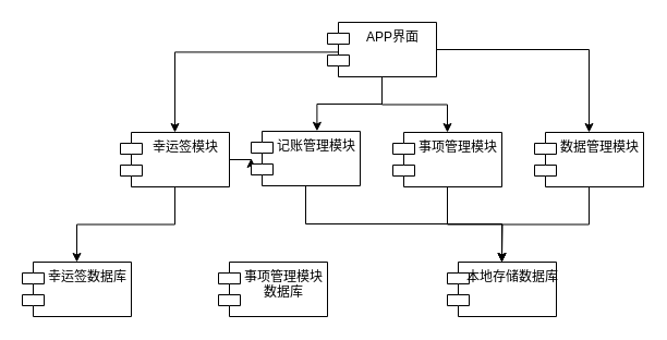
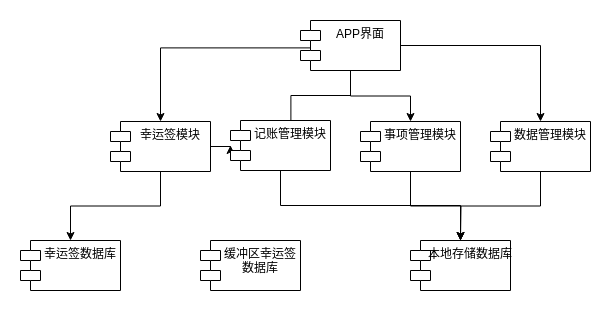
  <mxCell id="0" />
  <mxCell id="1" parent="0" />
  <mxCell id="2" style="edgeStyle=orthogonalEdgeStyle;rounded=0;orthogonalLoop=1;jettySize=auto;html=1;entryX=0.5;entryY=0;entryDx=0;entryDy=0;" parent="1" source="6" target="13" edge="1"><mxGeometry relative="1" as="geometry" /></mxCell>
  <mxCell id="3" style="edgeStyle=orthogonalEdgeStyle;rounded=0;orthogonalLoop=1;jettySize=auto;html=1;entryX=0.5;entryY=0;entryDx=0;entryDy=0;exitX=0.12;exitY=0.548;exitDx=0;exitDy=0;exitPerimeter=0;" parent="1" source="6" target="9" edge="1"><mxGeometry relative="1" as="geometry" /></mxCell>
- <mxCell id="4" style="edgeStyle=orthogonalEdgeStyle;rounded=0;orthogonalLoop=1;jettySize=auto;html=1;entryX=0.604;entryY=-0.004;entryDx=0;entryDy=0;entryPerimeter=0;" parent="1" source="6" target="11" edge="1"><mxGeometry relative="1" as="geometry" /></mxCell>
+ <mxCell id="4" style="edgeStyle=orthogonalEdgeStyle;rounded=0;orthogonalLoop=1;jettySize=auto;html=1;entryX=0.604;entryY=-0.004;entryDx=0;entryDy=0;entryPerimeter=0;endArrow=none;" parent="1" source="6" target="11" edge="1"><mxGeometry relative="1" as="geometry" /></mxCell>
  <mxCell id="5" style="edgeStyle=orthogonalEdgeStyle;rounded=0;orthogonalLoop=1;jettySize=auto;html=1;entryX=0.5;entryY=0;entryDx=0;entryDy=0;" parent="1" source="6" target="15" edge="1"><mxGeometry relative="1" as="geometry" /></mxCell>
  <mxCell id="6" value="APP界面" style="shape=module;align=left;spacingLeft=20;align=center;verticalAlign=top;" parent="1" vertex="1"><mxGeometry x="300" y="20" width="100" height="50" as="geometry" /></mxCell>
  <mxCell id="7" style="edgeStyle=orthogonalEdgeStyle;rounded=0;orthogonalLoop=1;jettySize=auto;html=1;exitX=0.5;exitY=1;exitDx=0;exitDy=0;entryX=0.5;entryY=0;entryDx=0;entryDy=0;" edge="1" parent="1" source="9" target="17"><mxGeometry relative="1" as="geometry" /></mxCell>
  <mxCell id="8" style="edgeStyle=orthogonalEdgeStyle;rounded=0;orthogonalLoop=1;jettySize=auto;html=1;" edge="1" parent="1" source="9" target="11"><mxGeometry relative="1" as="geometry" /></mxCell>
  <mxCell id="9" value="幸运签模块" style="shape=module;align=left;spacingLeft=20;align=center;verticalAlign=top;" parent="1" vertex="1"><mxGeometry x="110" y="121" width="100" height="50" as="geometry" /></mxCell>
  <mxCell id="10" style="edgeStyle=orthogonalEdgeStyle;rounded=0;orthogonalLoop=1;jettySize=auto;html=1;exitX=0.5;exitY=1;exitDx=0;exitDy=0;entryX=0.5;entryY=0;entryDx=0;entryDy=0;" edge="1" parent="1" source="11" target="18"><mxGeometry relative="1" as="geometry" /></mxCell>
  <mxCell id="11" value="记账管理模块" style="shape=module;align=left;spacingLeft=20;align=center;verticalAlign=top;" parent="1" vertex="1"><mxGeometry x="230" y="120" width="100" height="50" as="geometry" /></mxCell>
  <mxCell id="12" style="edgeStyle=orthogonalEdgeStyle;rounded=0;orthogonalLoop=1;jettySize=auto;html=1;" edge="1" parent="1" source="13"><mxGeometry relative="1" as="geometry"><mxPoint x="460" y="240" as="targetPoint" /></mxGeometry></mxCell>
  <mxCell id="13" value="事项管理模块" style="shape=module;align=left;spacingLeft=20;align=center;verticalAlign=top;" parent="1" vertex="1"><mxGeometry x="360" y="121" width="100" height="50" as="geometry" /></mxCell>
  <mxCell id="14" style="edgeStyle=orthogonalEdgeStyle;rounded=0;orthogonalLoop=1;jettySize=auto;html=1;entryX=0.5;entryY=0;entryDx=0;entryDy=0;" edge="1" parent="1" source="15" target="18"><mxGeometry relative="1" as="geometry" /></mxCell>
  <mxCell id="15" value="数据管理模块" style="shape=module;align=left;spacingLeft=20;align=center;verticalAlign=top;" parent="1" vertex="1"><mxGeometry x="490" y="121" width="100" height="50" as="geometry" /></mxCell>
- <mxCell id="16" value="事项管理模块&#10;数据库" style="shape=module;align=left;spacingLeft=20;align=center;verticalAlign=top;" vertex="1" parent="1"><mxGeometry x="200" y="240" width="100" height="50" as="geometry" /></mxCell>
+ <mxCell id="16" value="缓冲区幸运签&#10;数据库" style="shape=module;align=left;spacingLeft=20;align=center;verticalAlign=top;" vertex="1" parent="1"><mxGeometry x="200" y="240" width="100" height="50" as="geometry" /></mxCell>
  <mxCell id="17" value="幸运签数据库" style="shape=module;align=left;spacingLeft=20;align=center;verticalAlign=top;" vertex="1" parent="1"><mxGeometry x="20" y="240" width="100" height="50" as="geometry" /></mxCell>
  <mxCell id="18" value="本地存储数据库" style="shape=module;align=left;spacingLeft=20;align=center;verticalAlign=top;" vertex="1" parent="1"><mxGeometry x="410" y="240" width="100" height="50" as="geometry" /></mxCell>
